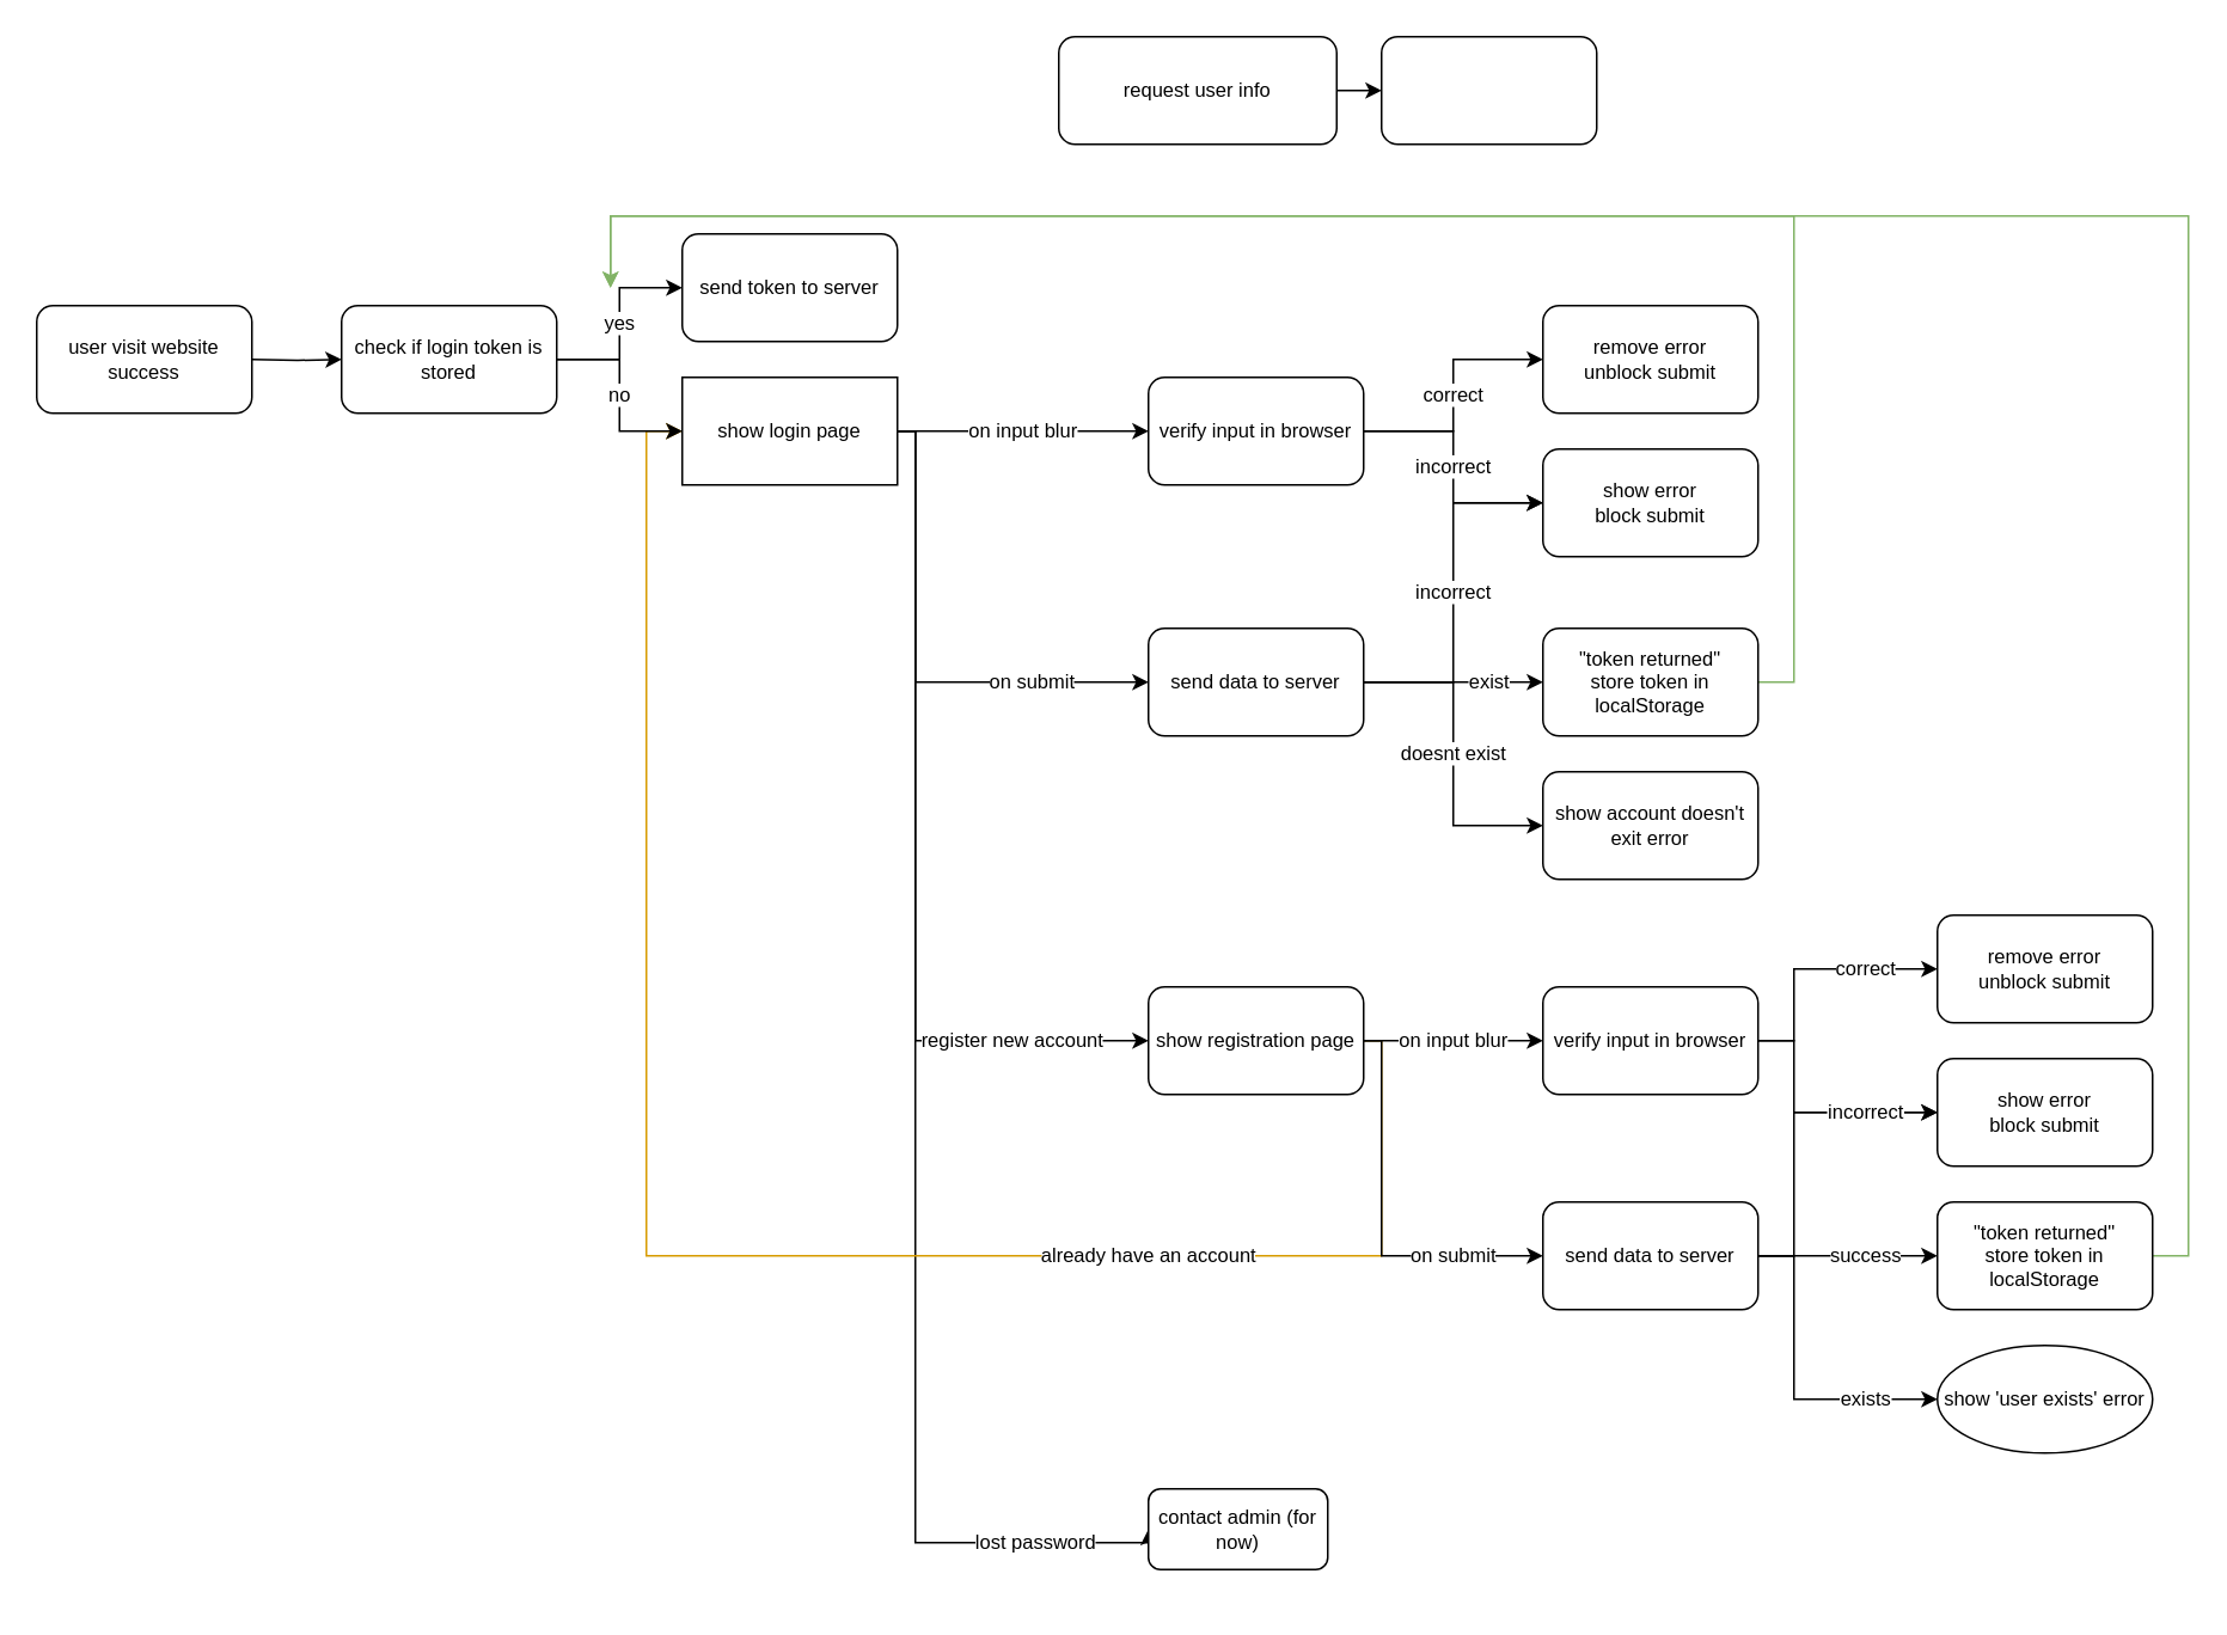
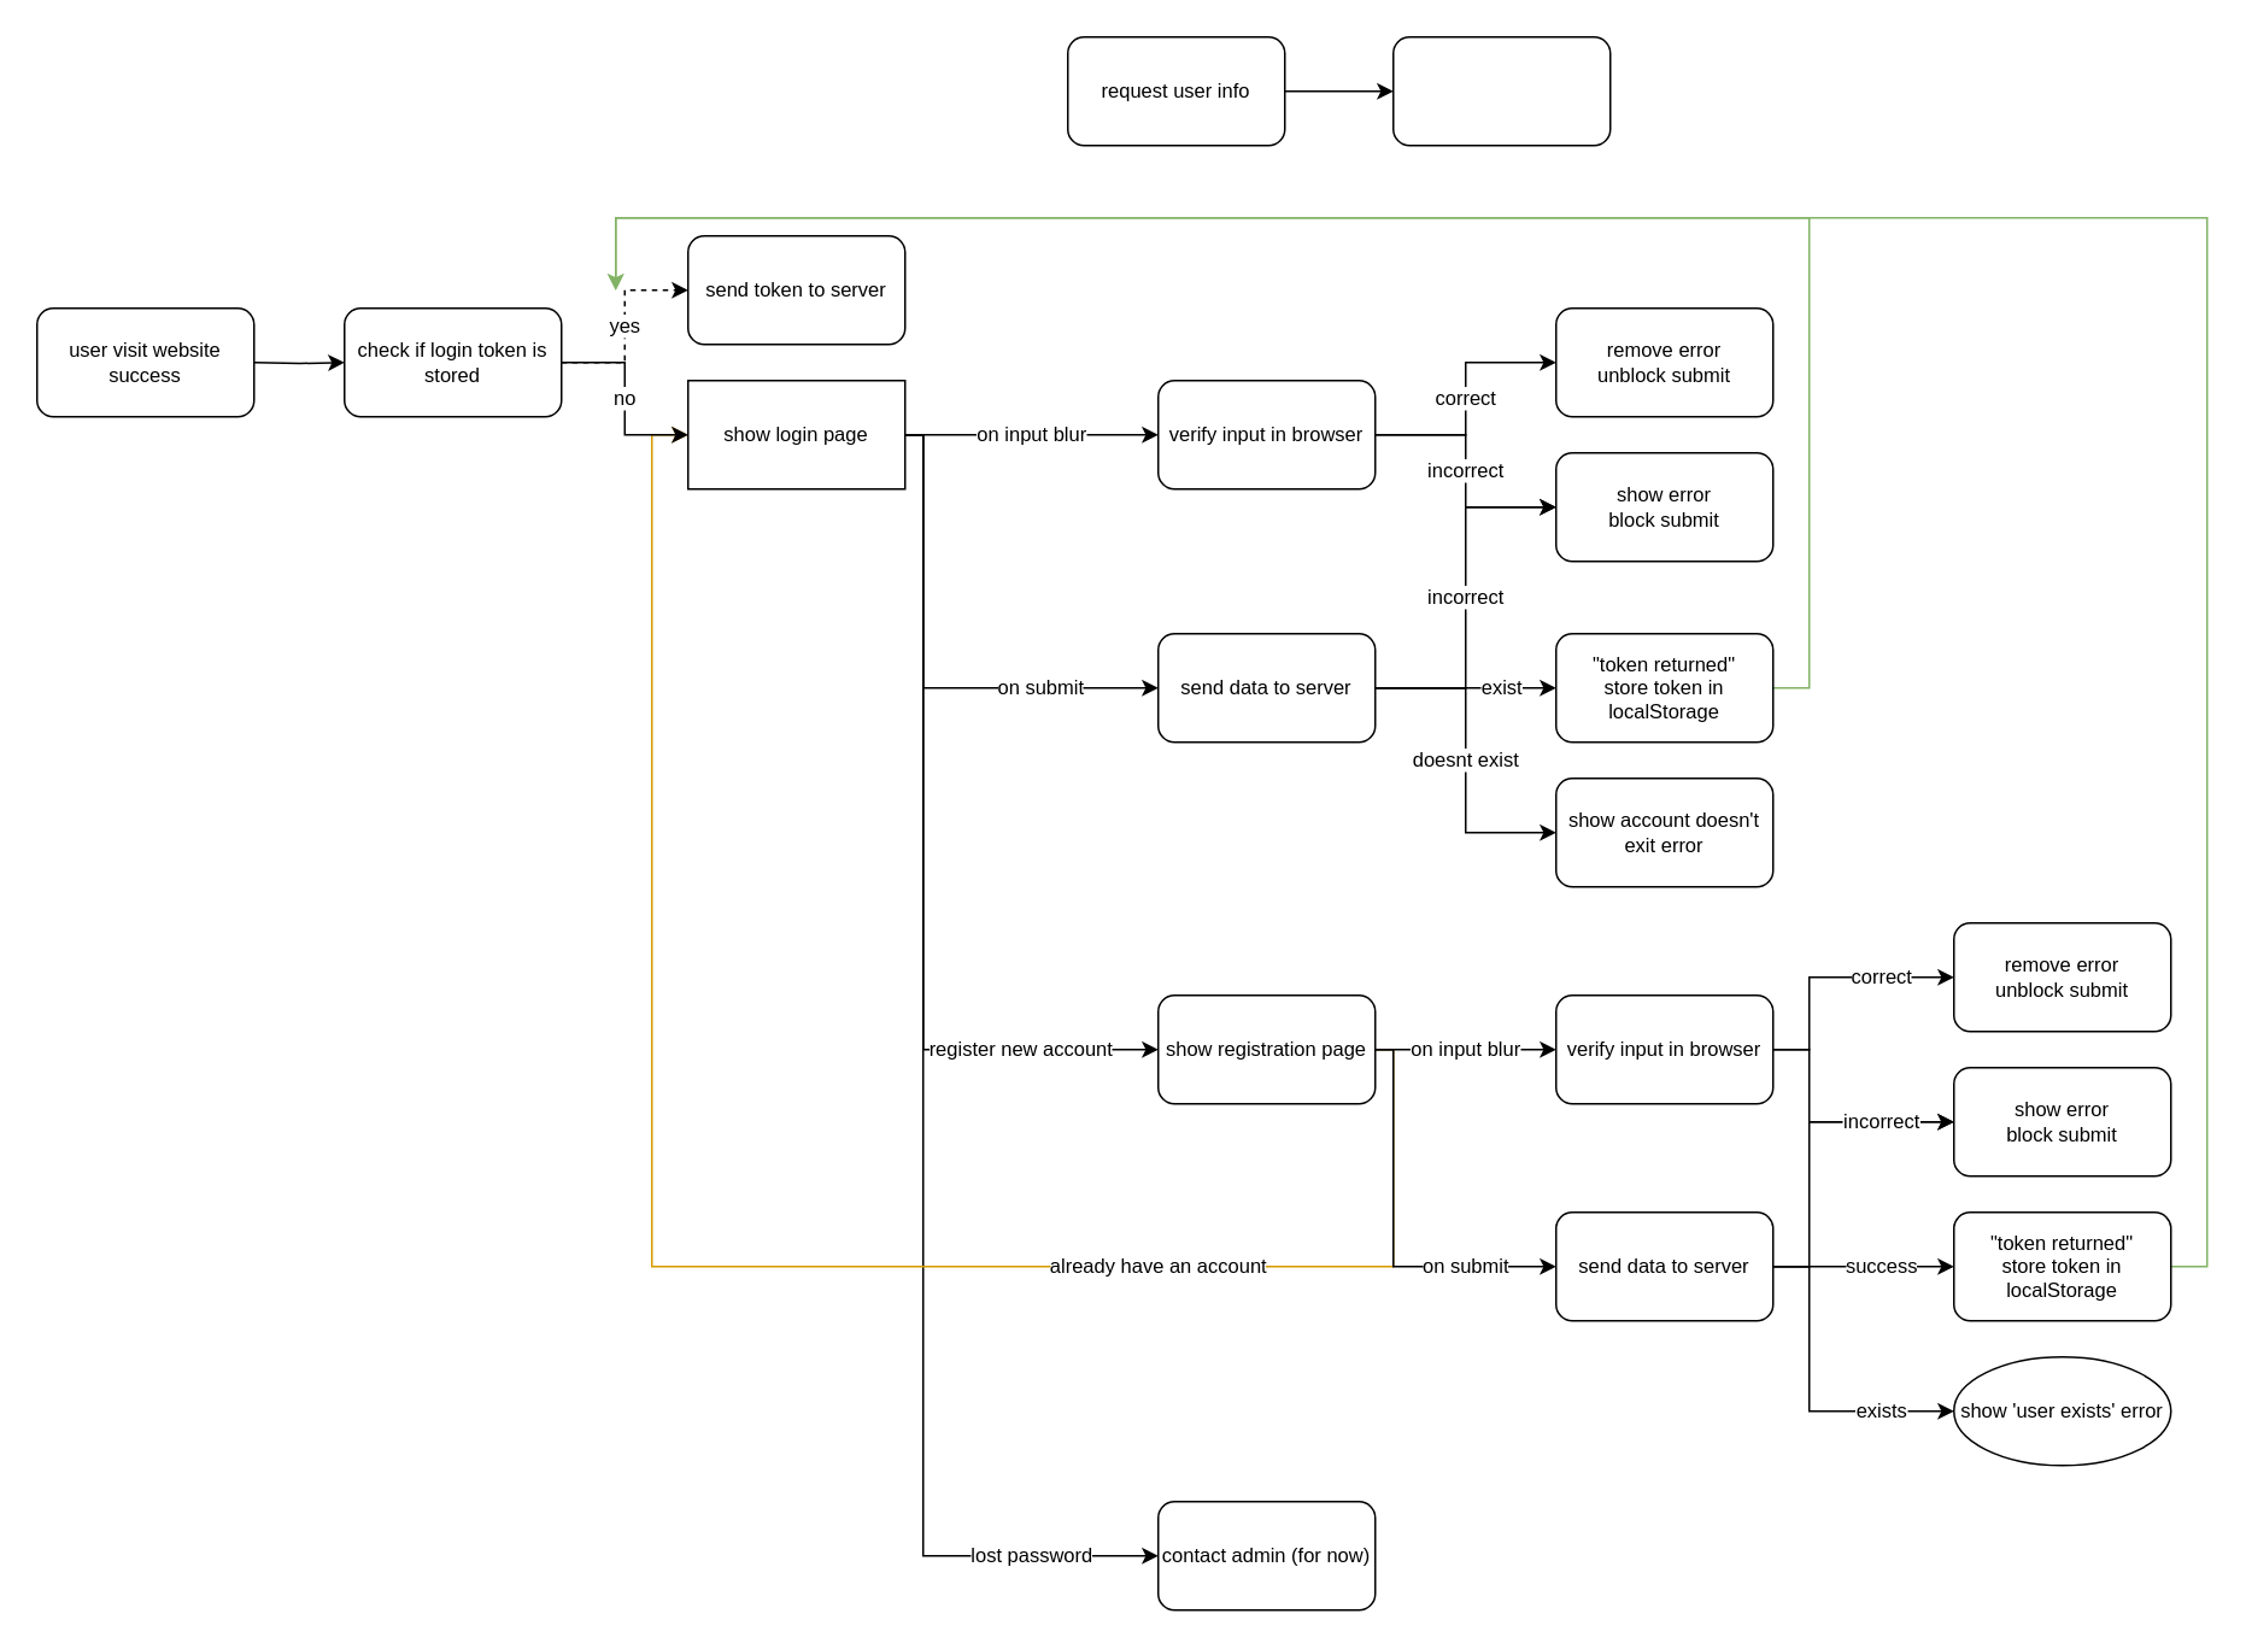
  <mxCell id="0" />
  <mxCell id="1" parent="0" />
  <mxCell id="2" value="lost password" style="edgeStyle=orthogonalEdgeStyle;rounded=0;orthogonalLoop=1;jettySize=auto;html=1;entryX=0;entryY=0.5;entryDx=0;entryDy=0;fontSize=11;fontColor=#000000;" edge="1" parent="1" source="14" target="43"><mxGeometry x="0.816" relative="1" as="geometry"><Array as="points"><mxPoint x="510" y="240" /><mxPoint x="510" y="860" /></Array><mxPoint as="offset" /></mxGeometry></mxCell>
  <mxCell id="3" value="already have an account" style="edgeStyle=orthogonalEdgeStyle;rounded=0;orthogonalLoop=1;jettySize=auto;html=1;entryX=0;entryY=0.5;entryDx=0;entryDy=0;fontSize=11;fontColor=#000000;exitX=1;exitY=0.5;exitDx=0;exitDy=0;fillColor=#ffe6cc;strokeColor=#d79b00;" edge="1" parent="1" source="31" target="14"><mxGeometry x="-0.49" relative="1" as="geometry"><mxPoint x="980" y="820" as="sourcePoint" /><Array as="points"><mxPoint x="770" y="580" /><mxPoint x="770" y="700" /><mxPoint x="360" y="700" /><mxPoint x="360" y="240" /></Array><mxPoint as="offset" /></mxGeometry></mxCell>
  <mxCell id="4" style="edgeStyle=orthogonalEdgeStyle;rounded=0;orthogonalLoop=1;jettySize=auto;html=1;entryX=0;entryY=0.5;entryDx=0;entryDy=0;fontSize=11;fontColor=#000000;" edge="1" parent="1" source="39" target="36"><mxGeometry relative="1" as="geometry"><Array as="points"><mxPoint x="1000" y="700" /><mxPoint x="1000" y="620" /></Array></mxGeometry></mxCell>
  <mxCell id="5" value="doesnt exist" style="edgeStyle=orthogonalEdgeStyle;rounded=0;orthogonalLoop=1;jettySize=auto;html=1;entryX=0;entryY=0.5;entryDx=0;entryDy=0;fontSize=11;fontColor=#000000;" edge="1" parent="1" source="22" target="25"><mxGeometry relative="1" as="geometry"><Array as="points"><mxPoint x="810" y="380" /><mxPoint x="810" y="460" /></Array></mxGeometry></mxCell>
  <mxCell id="6" value="user visit website success" style="rounded=1;whiteSpace=wrap;html=1;fontSize=11;" vertex="1" parent="1"><mxGeometry x="20" y="170" width="120" height="60" as="geometry" /></mxCell>
- <mxCell id="7" value="yes" style="edgeStyle=orthogonalEdgeStyle;rounded=0;orthogonalLoop=1;jettySize=auto;html=1;entryX=0;entryY=0.5;entryDx=0;entryDy=0;fontSize=11;" edge="1" parent="1" source="9" target="11"><mxGeometry relative="1" as="geometry" /></mxCell>
+ <mxCell id="7" value="yes" style="edgeStyle=orthogonalEdgeStyle;rounded=0;orthogonalLoop=1;jettySize=auto;html=1;entryX=0;entryY=0.5;entryDx=0;entryDy=0;fontSize=11;dashed=1;" edge="1" parent="1" source="9" target="11"><mxGeometry relative="1" as="geometry" /></mxCell>
  <mxCell id="8" value="no" style="edgeStyle=orthogonalEdgeStyle;rounded=0;orthogonalLoop=1;jettySize=auto;html=1;entryX=0;entryY=0.5;entryDx=0;entryDy=0;fontSize=11;" edge="1" parent="1" source="9" target="14"><mxGeometry relative="1" as="geometry" /></mxCell>
  <mxCell id="9" value="check if login token is stored" style="rounded=1;whiteSpace=wrap;html=1;fontSize=11;" vertex="1" parent="1"><mxGeometry x="190" y="170" width="120" height="60" as="geometry" /></mxCell>
  <mxCell id="10" value="" style="edgeStyle=orthogonalEdgeStyle;rounded=0;orthogonalLoop=1;jettySize=auto;html=1;fontSize=11;" edge="1" parent="1" target="9"><mxGeometry relative="1" as="geometry"><mxPoint x="140" y="200" as="sourcePoint" /></mxGeometry></mxCell>
  <mxCell id="11" value="send token to server" style="rounded=1;whiteSpace=wrap;html=1;fontSize=11;" vertex="1" parent="1"><mxGeometry x="380" y="130" width="120" height="60" as="geometry" /></mxCell>
  <mxCell id="12" value="on submit" style="edgeStyle=orthogonalEdgeStyle;rounded=0;orthogonalLoop=1;jettySize=auto;html=1;entryX=0;entryY=0.5;entryDx=0;entryDy=0;fontSize=11;" edge="1" parent="1" source="14" target="22"><mxGeometry x="0.538" relative="1" as="geometry"><Array as="points"><mxPoint x="510" y="240" /><mxPoint x="510" y="380" /></Array><mxPoint as="offset" /></mxGeometry></mxCell>
  <mxCell id="13" value="register new account" style="edgeStyle=orthogonalEdgeStyle;rounded=0;orthogonalLoop=1;jettySize=auto;html=1;entryX=0;entryY=0.5;entryDx=0;entryDy=0;fontSize=11;fontColor=#000000;" edge="1" parent="1" source="14" target="31"><mxGeometry x="0.682" relative="1" as="geometry"><Array as="points"><mxPoint x="510" y="240" /><mxPoint x="510" y="580" /></Array><mxPoint as="offset" /></mxGeometry></mxCell>
  <mxCell id="14" value="show login page" style="whiteSpace=wrap;html=1;fontSize=11;rounded=0;" vertex="1" parent="1"><mxGeometry x="380" y="210" width="120" height="60" as="geometry" /></mxCell>
  <mxCell id="15" value="incorrect" style="edgeStyle=orthogonalEdgeStyle;rounded=0;orthogonalLoop=1;jettySize=auto;html=1;entryX=0;entryY=0.5;entryDx=0;entryDy=0;fontSize=11;" edge="1" parent="1" source="17" target="20"><mxGeometry relative="1" as="geometry"><mxPoint x="850" y="282" as="targetPoint" /><Array as="points"><mxPoint x="810" y="240" /><mxPoint x="810" y="280" /></Array></mxGeometry></mxCell>
  <mxCell id="16" value="correct" style="edgeStyle=orthogonalEdgeStyle;rounded=0;orthogonalLoop=1;jettySize=auto;html=1;entryX=0;entryY=0.5;entryDx=0;entryDy=0;fontSize=11;" edge="1" parent="1" source="17" target="19"><mxGeometry relative="1" as="geometry" /></mxCell>
  <mxCell id="17" value="verify input in browser" style="rounded=1;whiteSpace=wrap;html=1;fontSize=11;" vertex="1" parent="1"><mxGeometry x="640" y="210" width="120" height="60" as="geometry" /></mxCell>
  <mxCell id="18" value="on input blur" style="edgeStyle=orthogonalEdgeStyle;rounded=0;orthogonalLoop=1;jettySize=auto;html=1;entryX=0;entryY=0.5;entryDx=0;entryDy=0;fontSize=11;" edge="1" parent="1" source="14" target="17"><mxGeometry relative="1" as="geometry" /></mxCell>
  <mxCell id="19" value="remove error&lt;br style=&quot;font-size: 11px;&quot;&gt;unblock submit" style="rounded=1;whiteSpace=wrap;html=1;fontSize=11;" vertex="1" parent="1"><mxGeometry x="860" y="170" width="120" height="60" as="geometry" /></mxCell>
  <mxCell id="20" value="show error&lt;br style=&quot;font-size: 11px;&quot;&gt;block submit" style="rounded=1;whiteSpace=wrap;html=1;fontSize=11;" vertex="1" parent="1"><mxGeometry x="860" y="250" width="120" height="60" as="geometry" /></mxCell>
  <mxCell id="21" value="incorrect" style="edgeStyle=orthogonalEdgeStyle;rounded=0;orthogonalLoop=1;jettySize=auto;html=1;entryX=0;entryY=0.5;entryDx=0;entryDy=0;fontSize=11;fontColor=#000000;" edge="1" parent="1" source="22" target="20"><mxGeometry relative="1" as="geometry" /></mxCell>
  <mxCell id="22" value="send data to server" style="rounded=1;whiteSpace=wrap;html=1;fontSize=11;" vertex="1" parent="1"><mxGeometry x="640" y="350" width="120" height="60" as="geometry" /></mxCell>
  <mxCell id="23" style="edgeStyle=orthogonalEdgeStyle;rounded=0;orthogonalLoop=1;jettySize=auto;html=1;fontSize=11;fontColor=#000000;fillColor=#d5e8d4;strokeColor=#82b366;" edge="1" parent="1" source="24"><mxGeometry relative="1" as="geometry"><mxPoint x="340" y="160" as="targetPoint" /><Array as="points"><mxPoint x="1000" y="380" /><mxPoint x="1000" y="120" /><mxPoint x="340" y="120" /></Array></mxGeometry></mxCell>
  <mxCell id="24" value="&quot;token returned&quot;&lt;br style=&quot;font-size: 11px;&quot;&gt;store token in localStorage" style="rounded=1;whiteSpace=wrap;html=1;fontSize=11;" vertex="1" parent="1"><mxGeometry x="860" y="350" width="120" height="60" as="geometry" /></mxCell>
  <mxCell id="25" value="show account doesn't exit error" style="rounded=1;whiteSpace=wrap;html=1;fontSize=11;" vertex="1" parent="1"><mxGeometry x="860" y="430" width="120" height="60" as="geometry" /></mxCell>
  <mxCell id="26" value="exist" style="edgeStyle=orthogonalEdgeStyle;rounded=0;orthogonalLoop=1;jettySize=auto;html=1;fontSize=11;fontColor=#000000;" edge="1" parent="1" source="22" target="24"><mxGeometry x="0.4" relative="1" as="geometry"><mxPoint as="offset" /></mxGeometry></mxCell>
  <mxCell id="27" style="edgeStyle=orthogonalEdgeStyle;rounded=0;orthogonalLoop=1;jettySize=auto;html=1;entryX=0;entryY=0.5;entryDx=0;entryDy=0;fontSize=11;fontColor=#000000;" edge="1" parent="1" source="28" target="44"><mxGeometry relative="1" as="geometry" /></mxCell>
- <mxCell id="28" value="request user info" style="rounded=1;whiteSpace=wrap;html=1;fontSize=11;fontColor=#000000;" vertex="1" parent="1"><mxGeometry x="590" y="20" width="155" height="60" as="geometry" /></mxCell>
+ <mxCell id="28" value="request user info" style="rounded=1;whiteSpace=wrap;html=1;fontSize=11;fontColor=#000000;" vertex="1" parent="1"><mxGeometry x="590" y="20" width="120" height="60" as="geometry" /></mxCell>
  <mxCell id="29" value="on input blur" style="edgeStyle=orthogonalEdgeStyle;rounded=0;orthogonalLoop=1;jettySize=auto;html=1;entryX=0;entryY=0.5;entryDx=0;entryDy=0;fontSize=11;fontColor=#000000;" edge="1" parent="1" source="31" target="34"><mxGeometry relative="1" as="geometry" /></mxCell>
  <mxCell id="30" value="on submit" style="edgeStyle=orthogonalEdgeStyle;rounded=0;orthogonalLoop=1;jettySize=auto;html=1;entryX=0;entryY=0.5;entryDx=0;entryDy=0;fontSize=11;fontColor=#000000;" edge="1" parent="1" source="31" target="39"><mxGeometry x="0.545" relative="1" as="geometry"><Array as="points"><mxPoint x="770" y="580" /><mxPoint x="770" y="700" /></Array><mxPoint as="offset" /></mxGeometry></mxCell>
  <mxCell id="31" value="show registration page" style="rounded=1;whiteSpace=wrap;html=1;fontSize=11;fontColor=#000000;" vertex="1" parent="1"><mxGeometry x="640" y="550" width="120" height="60" as="geometry" /></mxCell>
  <mxCell id="32" value="incorrect" style="edgeStyle=orthogonalEdgeStyle;rounded=0;orthogonalLoop=1;jettySize=auto;html=1;entryX=0;entryY=0.5;entryDx=0;entryDy=0;fontSize=11;" edge="1" parent="1" source="34" target="36"><mxGeometry x="0.429" relative="1" as="geometry"><mxPoint x="1070" y="622" as="targetPoint" /><Array as="points"><mxPoint x="1000" y="580" /><mxPoint x="1000" y="620" /></Array><mxPoint as="offset" /></mxGeometry></mxCell>
  <mxCell id="33" value="correct" style="edgeStyle=orthogonalEdgeStyle;rounded=0;orthogonalLoop=1;jettySize=auto;html=1;entryX=0;entryY=0.5;entryDx=0;entryDy=0;fontSize=11;" edge="1" parent="1" source="34" target="35"><mxGeometry x="0.429" relative="1" as="geometry"><Array as="points"><mxPoint x="1000" y="580" /><mxPoint x="1000" y="540" /></Array><mxPoint as="offset" /></mxGeometry></mxCell>
  <mxCell id="34" value="verify input in browser" style="rounded=1;whiteSpace=wrap;html=1;fontSize=11;" vertex="1" parent="1"><mxGeometry x="860" y="550" width="120" height="60" as="geometry" /></mxCell>
  <mxCell id="35" value="remove error&lt;br style=&quot;font-size: 11px;&quot;&gt;unblock submit" style="rounded=1;whiteSpace=wrap;html=1;fontSize=11;" vertex="1" parent="1"><mxGeometry x="1080" y="510" width="120" height="60" as="geometry" /></mxCell>
  <mxCell id="36" value="show error&lt;br style=&quot;font-size: 11px;&quot;&gt;block submit" style="rounded=1;whiteSpace=wrap;html=1;fontSize=11;" vertex="1" parent="1"><mxGeometry x="1080" y="590" width="120" height="60" as="geometry" /></mxCell>
  <mxCell id="37" value="success" style="edgeStyle=orthogonalEdgeStyle;rounded=0;orthogonalLoop=1;jettySize=auto;html=1;entryX=0;entryY=0.5;entryDx=0;entryDy=0;fontSize=11;fontColor=#000000;" edge="1" parent="1" source="39" target="41"><mxGeometry x="0.2" relative="1" as="geometry"><mxPoint as="offset" /></mxGeometry></mxCell>
  <mxCell id="38" value="exists" style="edgeStyle=orthogonalEdgeStyle;rounded=0;orthogonalLoop=1;jettySize=auto;html=1;entryX=0;entryY=0.5;entryDx=0;entryDy=0;fontSize=11;fontColor=#000000;" edge="1" parent="1" source="39" target="42"><mxGeometry x="0.556" relative="1" as="geometry"><Array as="points"><mxPoint x="1000" y="700" /><mxPoint x="1000" y="780" /></Array><mxPoint as="offset" /></mxGeometry></mxCell>
  <mxCell id="39" value="send data to server" style="rounded=1;whiteSpace=wrap;html=1;fontSize=11;" vertex="1" parent="1"><mxGeometry x="860" y="670" width="120" height="60" as="geometry" /></mxCell>
  <mxCell id="40" style="edgeStyle=orthogonalEdgeStyle;rounded=0;orthogonalLoop=1;jettySize=auto;html=1;fontSize=11;fontColor=#000000;fillColor=#d5e8d4;strokeColor=#82b366;" edge="1" parent="1" source="41"><mxGeometry relative="1" as="geometry"><mxPoint x="340" y="160" as="targetPoint" /><Array as="points"><mxPoint x="1220" y="700" /><mxPoint x="1220" y="120" /><mxPoint x="340" y="120" /></Array></mxGeometry></mxCell>
  <mxCell id="41" value="&quot;token returned&quot;&lt;br&gt;store token in localStorage" style="rounded=1;whiteSpace=wrap;html=1;fontSize=11;fontColor=#000000;" vertex="1" parent="1"><mxGeometry x="1080" y="670" width="120" height="60" as="geometry" /></mxCell>
  <mxCell id="42" value="show 'user exists' error" style="ellipse;whiteSpace=wrap;html=1;fontSize=11;fontColor=#000000;" vertex="1" parent="1"><mxGeometry x="1080" y="750" width="120" height="60" as="geometry" /></mxCell>
- <mxCell id="43" value="contact admin (for now)" style="rounded=1;whiteSpace=wrap;html=1;fontSize=11;fontColor=#000000;" vertex="1" parent="1"><mxGeometry x="640" y="830" width="100" height="45" as="geometry" /></mxCell>
+ <mxCell id="43" value="contact admin (for now)" style="rounded=1;whiteSpace=wrap;html=1;fontSize=11;fontColor=#000000;" vertex="1" parent="1"><mxGeometry x="640" y="830" width="120" height="60" as="geometry" /></mxCell>
  <mxCell id="44" value="" style="rounded=1;whiteSpace=wrap;html=1;fontSize=11;fontColor=#000000;" vertex="1" parent="1"><mxGeometry x="770" y="20" width="120" height="60" as="geometry" /></mxCell>
